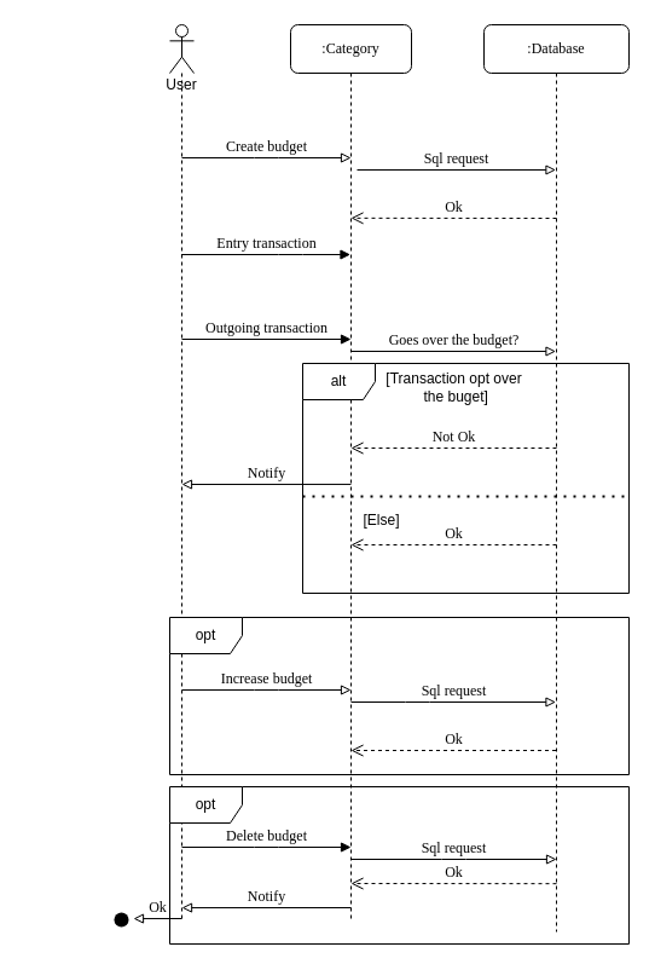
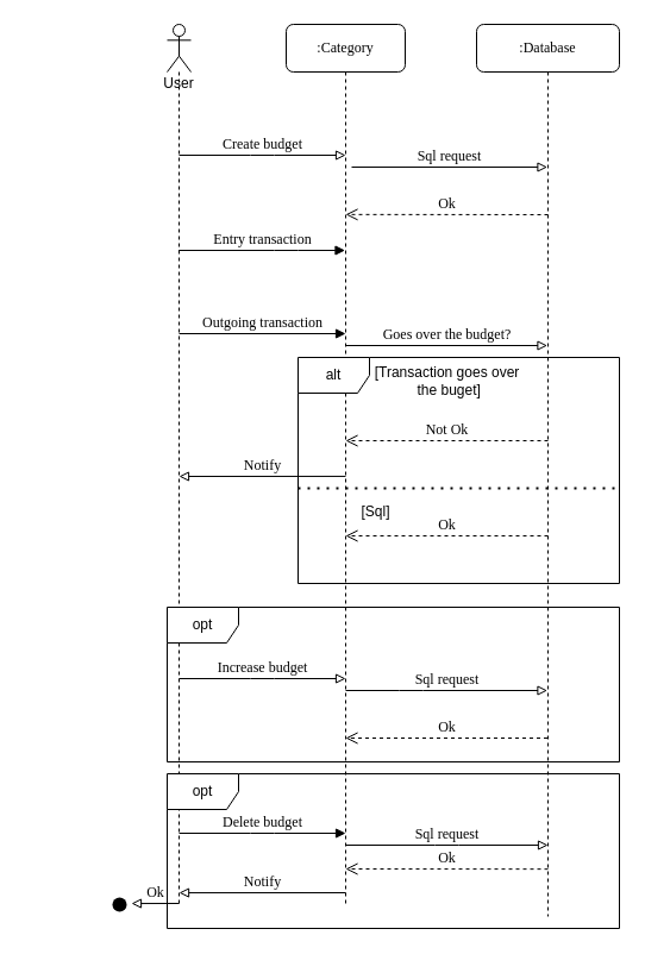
  <mxCell id="0" />
  <mxCell id="1" parent="0" />
  <mxCell id="2" value=":Category" style="shape=umlLifeline;perimeter=lifelinePerimeter;whiteSpace=wrap;html=1;container=1;collapsible=0;recursiveResize=0;outlineConnect=0;rounded=1;shadow=0;comic=0;labelBackgroundColor=none;strokeWidth=1;fontFamily=Verdana;fontSize=12;align=center;" vertex="1" parent="1"><mxGeometry x="240" y="20" width="100" height="740" as="geometry" /></mxCell>
  <mxCell id="3" value="Outgoing transaction" style="html=1;verticalAlign=bottom;endArrow=block;labelBackgroundColor=none;fontFamily=Verdana;fontSize=12;" edge="1" parent="2"><mxGeometry relative="1" as="geometry"><mxPoint x="-90" y="260" as="sourcePoint" /><mxPoint x="50" y="260" as="targetPoint" /><Array as="points" /></mxGeometry></mxCell>
  <mxCell id="4" value=":Database" style="shape=umlLifeline;perimeter=lifelinePerimeter;whiteSpace=wrap;html=1;container=1;collapsible=0;recursiveResize=0;outlineConnect=0;rounded=1;shadow=0;comic=0;labelBackgroundColor=none;strokeWidth=1;fontFamily=Verdana;fontSize=12;align=center;" vertex="1" parent="1"><mxGeometry x="400" y="20" width="120" height="750" as="geometry" /></mxCell>
  <mxCell id="5" value="alt" style="shape=umlFrame;whiteSpace=wrap;html=1;" vertex="1" parent="4"><mxGeometry x="-150" y="280" width="270" height="190" as="geometry" /></mxCell>
  <mxCell id="6" value="" style="endArrow=none;dashed=1;html=1;dashPattern=1 3;strokeWidth=2;rounded=0;entryX=1;entryY=0.579;entryDx=0;entryDy=0;entryPerimeter=0;" edge="1" parent="4" target="5"><mxGeometry width="50" height="50" relative="1" as="geometry"><mxPoint x="-150" y="390" as="sourcePoint" /><mxPoint x="110" y="390" as="targetPoint" /></mxGeometry></mxCell>
  <mxCell id="7" value="Ok" style="html=1;verticalAlign=bottom;endArrow=open;dashed=1;endSize=8;labelBackgroundColor=none;fontFamily=Verdana;fontSize=12;" edge="1" parent="4" source="4"><mxGeometry relative="1" as="geometry"><mxPoint x="-110" y="600" as="targetPoint" /><mxPoint x="50" y="600" as="sourcePoint" /></mxGeometry></mxCell>
  <mxCell id="8" value="Sql request" style="html=1;verticalAlign=bottom;endArrow=block;labelBackgroundColor=none;fontFamily=Verdana;fontSize=12;edgeStyle=elbowEdgeStyle;elbow=vertical;endFill=0;" edge="1" parent="4" target="4"><mxGeometry relative="1" as="geometry"><mxPoint x="-110" y="560" as="sourcePoint" /><mxPoint x="40" y="560.0" as="targetPoint" /></mxGeometry></mxCell>
  <mxCell id="9" value="Sql request" style="html=1;verticalAlign=bottom;endArrow=block;labelBackgroundColor=none;fontFamily=Verdana;fontSize=12;edgeStyle=elbowEdgeStyle;elbow=vertical;endFill=0;" edge="1" parent="1" target="4"><mxGeometry relative="1" as="geometry"><mxPoint x="295" y="140" as="sourcePoint" /><mxPoint x="445" y="140" as="targetPoint" /></mxGeometry></mxCell>
  <mxCell id="10" value="User" style="shape=umlLifeline;participant=umlActor;perimeter=lifelinePerimeter;whiteSpace=wrap;html=1;container=1;collapsible=0;recursiveResize=0;verticalAlign=top;spacingTop=36;outlineConnect=0;" vertex="1" parent="1"><mxGeometry x="140" y="20" width="20" height="740" as="geometry" /></mxCell>
  <mxCell id="11" value="Create budget" style="html=1;verticalAlign=bottom;endArrow=block;labelBackgroundColor=none;fontFamily=Verdana;fontSize=12;edgeStyle=elbowEdgeStyle;elbow=vertical;endFill=0;" edge="1" parent="1"><mxGeometry relative="1" as="geometry"><mxPoint x="150" y="130" as="sourcePoint" /><mxPoint x="290" y="130" as="targetPoint" /></mxGeometry></mxCell>
  <mxCell id="12" value="Entry transaction" style="html=1;verticalAlign=bottom;endArrow=block;labelBackgroundColor=none;fontFamily=Verdana;fontSize=12;" edge="1" parent="1" source="10" target="2"><mxGeometry relative="1" as="geometry"><mxPoint x="180" y="270" as="sourcePoint" /><mxPoint x="290" y="270" as="targetPoint" /><Array as="points"><mxPoint x="240" y="210" /></Array></mxGeometry></mxCell>
  <mxCell id="13" value="Goes over the budget?" style="html=1;verticalAlign=bottom;endArrow=block;labelBackgroundColor=none;fontFamily=Verdana;fontSize=12;edgeStyle=elbowEdgeStyle;elbow=vertical;endFill=0;" edge="1" parent="1" target="4"><mxGeometry relative="1" as="geometry"><mxPoint x="290" y="290" as="sourcePoint" /><mxPoint x="440" y="290" as="targetPoint" /><Array as="points"><mxPoint x="470" y="290" /></Array></mxGeometry></mxCell>
  <mxCell id="14" value="Not Ok" style="html=1;verticalAlign=bottom;endArrow=open;dashed=1;endSize=8;labelBackgroundColor=none;fontFamily=Verdana;fontSize=12;" edge="1" parent="1"><mxGeometry relative="1" as="geometry"><mxPoint x="290" y="370" as="targetPoint" /><mxPoint x="460" y="370" as="sourcePoint" /><mxPoint as="offset" /></mxGeometry></mxCell>
  <mxCell id="15" value="Ok" style="html=1;verticalAlign=bottom;endArrow=open;dashed=1;endSize=8;labelBackgroundColor=none;fontFamily=Verdana;fontSize=12;" edge="1" parent="1"><mxGeometry relative="1" as="geometry"><mxPoint x="290" y="450" as="targetPoint" /><mxPoint x="460" y="450" as="sourcePoint" /></mxGeometry></mxCell>
- <mxCell id="16" value="[Transaction opt over&lt;br&gt;&amp;nbsp;the buget]" style="text;html=1;align=center;verticalAlign=middle;resizable=0;points=[];autosize=1;strokeColor=none;fillColor=none;" vertex="1" parent="1"><mxGeometry x="300" y="300" width="150" height="40" as="geometry" /></mxCell>
- <mxCell id="17" value="[Else]" style="text;html=1;align=center;verticalAlign=middle;resizable=0;points=[];autosize=1;strokeColor=none;fillColor=none;" vertex="1" parent="1"><mxGeometry x="290" y="415" width="50" height="30" as="geometry" /></mxCell>
+ <mxCell id="16" value="[Transaction goes over&lt;br&gt;&amp;nbsp;the buget]" style="text;html=1;align=center;verticalAlign=middle;resizable=0;points=[];autosize=1;strokeColor=none;fillColor=none;" vertex="1" parent="1"><mxGeometry x="300" y="300" width="150" height="40" as="geometry" /></mxCell>
+ <mxCell id="17" value="[Sql]" style="text;html=1;align=center;verticalAlign=middle;resizable=0;points=[];autosize=1;strokeColor=none;fillColor=none;" vertex="1" parent="1"><mxGeometry x="290" y="415" width="50" height="30" as="geometry" /></mxCell>
  <mxCell id="18" value="Notify" style="html=1;verticalAlign=bottom;endArrow=block;labelBackgroundColor=none;fontFamily=Verdana;fontSize=12;edgeStyle=elbowEdgeStyle;elbow=vertical;endFill=0;exitX=0.148;exitY=0.526;exitDx=0;exitDy=0;exitPerimeter=0;" edge="1" parent="1" source="5"><mxGeometry relative="1" as="geometry"><mxPoint y="390" as="sourcePoint" x="0" /><mxPoint x="150" y="400" as="targetPoint" /><Array as="points"><mxPoint x="160" y="400" /><mxPoint x="280" y="400" /></Array></mxGeometry></mxCell>
  <mxCell id="19" value="Increase budget" style="html=1;verticalAlign=bottom;endArrow=block;labelBackgroundColor=none;fontFamily=Verdana;fontSize=12;edgeStyle=elbowEdgeStyle;elbow=vertical;endFill=0;" edge="1" parent="1"><mxGeometry relative="1" as="geometry"><mxPoint x="150" y="570" as="sourcePoint" /><mxPoint x="290" y="570" as="targetPoint" /></mxGeometry></mxCell>
  <mxCell id="20" value="Ok" style="html=1;verticalAlign=bottom;endArrow=open;dashed=1;endSize=8;labelBackgroundColor=none;fontFamily=Verdana;fontSize=12;entryX=0.5;entryY=0.216;entryDx=0;entryDy=0;entryPerimeter=0;" edge="1" parent="1" target="2"><mxGeometry relative="1" as="geometry"><mxPoint x="300" y="180" as="targetPoint" /><mxPoint x="460" y="180" as="sourcePoint" /></mxGeometry></mxCell>
  <mxCell id="21" value="opt" style="shape=umlFrame;whiteSpace=wrap;html=1;" vertex="1" parent="1"><mxGeometry x="140" y="510" width="380" height="130" as="geometry" /></mxCell>
  <mxCell id="22" value="opt" style="shape=umlFrame;whiteSpace=wrap;html=1;" vertex="1" parent="1"><mxGeometry x="140" y="650" width="380" height="130" as="geometry" /></mxCell>
  <mxCell id="23" value="Delete budget" style="html=1;verticalAlign=bottom;endArrow=block;labelBackgroundColor=none;fontFamily=Verdana;fontSize=12;" edge="1" parent="1"><mxGeometry relative="1" as="geometry"><mxPoint x="150" y="700" as="sourcePoint" /><mxPoint x="290" y="700" as="targetPoint" /><Array as="points"><mxPoint x="220" y="700" /></Array></mxGeometry></mxCell>
  <mxCell id="24" value="Sql request" style="html=1;verticalAlign=bottom;endArrow=block;labelBackgroundColor=none;fontFamily=Verdana;fontSize=12;edgeStyle=elbowEdgeStyle;elbow=vertical;endFill=0;" edge="1" parent="1"><mxGeometry relative="1" as="geometry"><mxPoint x="290" y="710" as="sourcePoint" /><mxPoint x="460" y="710" as="targetPoint" /></mxGeometry></mxCell>
  <mxCell id="25" value="Ok" style="html=1;verticalAlign=bottom;endArrow=open;dashed=1;endSize=8;labelBackgroundColor=none;fontFamily=Verdana;fontSize=12;entryX=0.5;entryY=0.222;entryDx=0;entryDy=0;entryPerimeter=0;" edge="1" parent="1"><mxGeometry relative="1" as="geometry"><mxPoint x="290" y="730" as="targetPoint" /><mxPoint x="460" y="730.16" as="sourcePoint" /></mxGeometry></mxCell>
  <mxCell id="26" value="Notify" style="html=1;verticalAlign=bottom;endArrow=block;labelBackgroundColor=none;fontFamily=Verdana;fontSize=12;edgeStyle=elbowEdgeStyle;elbow=vertical;endFill=0;exitX=0.148;exitY=0.526;exitDx=0;exitDy=0;exitPerimeter=0;" edge="1" parent="1"><mxGeometry relative="1" as="geometry"><mxPoint x="290" y="750" as="sourcePoint" /><mxPoint x="150.04" y="750.06" as="targetPoint" /><Array as="points"><mxPoint x="160.04" y="750.06" /><mxPoint x="280.04" y="750.06" /></Array></mxGeometry></mxCell>
  <mxCell id="27" value="Ok" style="html=1;verticalAlign=bottom;endArrow=block;labelBackgroundColor=none;fontFamily=Verdana;fontSize=12;edgeStyle=elbowEdgeStyle;elbow=vertical;endFill=0;exitX=0.148;exitY=0.526;exitDx=0;exitDy=0;exitPerimeter=0;" edge="1" parent="1"><mxGeometry relative="1" as="geometry"><mxPoint x="149.96" y="759" as="sourcePoint" /><mxPoint x="110" y="759" as="targetPoint" /><Array as="points"><mxPoint x="20" y="759.06" /><mxPoint x="140" y="759.06" /></Array></mxGeometry></mxCell>
  <mxCell id="28" value="" style="ellipse;html=1;shape=startState;fillColor=#000000;strokeColor=none;" vertex="1" parent="1"><mxGeometry x="90" y="750" width="20" height="20" as="geometry" /></mxCell>
